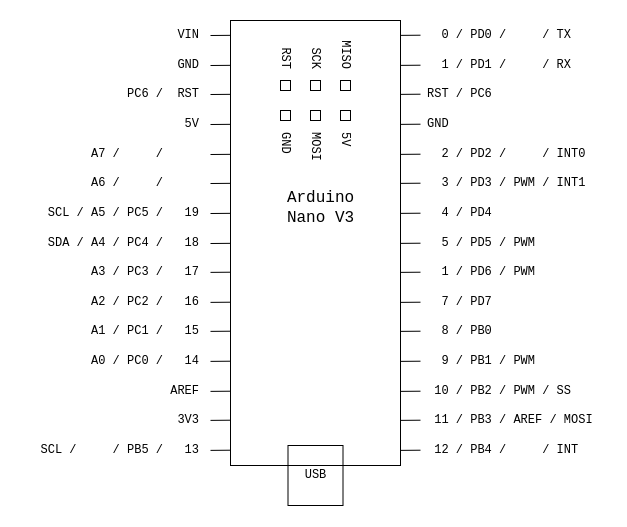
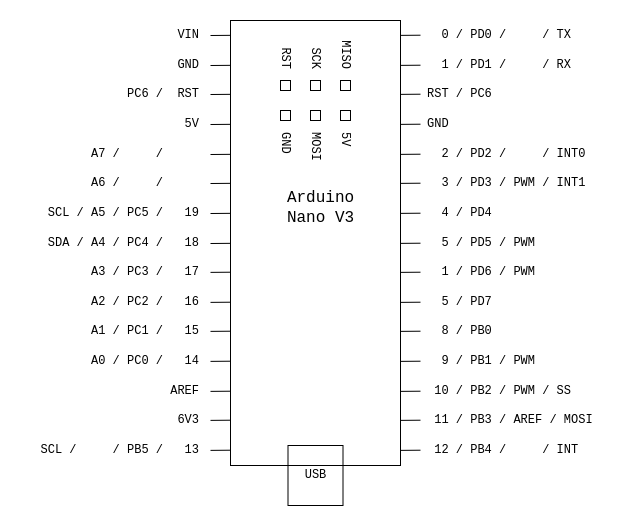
  <mxCell id="0" />
  <mxCell id="1" parent="0" />
  <mxCell id="2" value="" style="rounded=0;whiteSpace=wrap;html=1;fontFamily=Courier New;fillColor=none;" vertex="1" parent="1"><mxGeometry x="230" y="20" width="170" height="445" as="geometry" /></mxCell>
  <mxCell id="3" value="VIN" style="text;html=1;align=right;verticalAlign=middle;resizable=0;points=[];autosize=1;strokeColor=none;fillColor=none;fontFamily=Courier New;" vertex="1" parent="1"><mxGeometry x="150" y="20" width="50" height="30" as="geometry" /></mxCell>
  <mxCell id="4" value="GND" style="text;html=1;align=right;verticalAlign=middle;resizable=0;points=[];autosize=1;strokeColor=none;fillColor=none;fontFamily=Courier New;" vertex="1" parent="1"><mxGeometry x="150" y="50" width="50" height="30" as="geometry" /></mxCell>
  <mxCell id="5" value="PC6 /&amp;nbsp; RST" style="text;html=1;align=right;verticalAlign=middle;resizable=0;points=[];autosize=1;strokeColor=none;fillColor=none;fontFamily=Courier New;" vertex="1" parent="1"><mxGeometry x="100" y="79" width="100" height="30" as="geometry" /></mxCell>
  <mxCell id="6" value="5V" style="text;html=1;align=right;verticalAlign=middle;resizable=0;points=[];autosize=1;strokeColor=none;fillColor=none;fontFamily=Courier New;" vertex="1" parent="1"><mxGeometry x="160" y="109" width="40" height="30" as="geometry" /></mxCell>
  <mxCell id="7" value="A7 /&amp;nbsp; &amp;nbsp; &amp;nbsp;/&amp;nbsp; &amp;nbsp; &amp;nbsp;" style="text;html=1;align=right;verticalAlign=middle;resizable=0;points=[];autosize=1;strokeColor=none;fillColor=none;fontFamily=Courier New;" vertex="1" parent="1"><mxGeometry x="70" y="139" width="130" height="30" as="geometry" /></mxCell>
  <mxCell id="8" value="A6 /&amp;nbsp; &amp;nbsp; &amp;nbsp;/&amp;nbsp; &amp;nbsp; &amp;nbsp;" style="text;html=1;align=right;verticalAlign=middle;resizable=0;points=[];autosize=1;strokeColor=none;fillColor=none;fontFamily=Courier New;" vertex="1" parent="1"><mxGeometry x="70" y="168" width="130" height="30" as="geometry" /></mxCell>
  <mxCell id="9" value="SCL / A5 / PC5 /&amp;nbsp; &amp;nbsp;19" style="text;html=1;align=right;verticalAlign=middle;resizable=0;points=[];autosize=1;strokeColor=none;fillColor=none;fontFamily=Courier New;" vertex="1" parent="1"><mxGeometry x="30" y="198" width="170" height="30" as="geometry" /></mxCell>
  <mxCell id="10" value="SDA / A4 / PC4 /&amp;nbsp; &amp;nbsp;18" style="text;html=1;align=right;verticalAlign=middle;resizable=0;points=[];autosize=1;strokeColor=none;fillColor=none;fontFamily=Courier New;" vertex="1" parent="1"><mxGeometry x="30" y="228" width="170" height="30" as="geometry" /></mxCell>
  <mxCell id="11" value="A3 / PC3 /&amp;nbsp; &amp;nbsp;17" style="text;html=1;align=right;verticalAlign=middle;resizable=0;points=[];autosize=1;strokeColor=none;fillColor=none;fontFamily=Courier New;" vertex="1" parent="1"><mxGeometry x="70" y="257" width="130" height="30" as="geometry" /></mxCell>
  <mxCell id="12" value="A2 / PC2 /&amp;nbsp; &amp;nbsp;16" style="text;html=1;align=right;verticalAlign=middle;resizable=0;points=[];autosize=1;strokeColor=none;fillColor=none;fontFamily=Courier New;" vertex="1" parent="1"><mxGeometry x="70" y="287" width="130" height="30" as="geometry" /></mxCell>
  <mxCell id="13" value="A1 / PC1 /&amp;nbsp; &amp;nbsp;15" style="text;html=1;align=right;verticalAlign=middle;resizable=0;points=[];autosize=1;strokeColor=none;fillColor=none;fontFamily=Courier New;" vertex="1" parent="1"><mxGeometry x="70" y="316" width="130" height="30" as="geometry" /></mxCell>
  <mxCell id="14" value="A0 / PC0 /&amp;nbsp; &amp;nbsp;14" style="text;html=1;align=right;verticalAlign=middle;resizable=0;points=[];autosize=1;strokeColor=none;fillColor=none;fontFamily=Courier New;" vertex="1" parent="1"><mxGeometry x="70" y="346" width="130" height="30" as="geometry" /></mxCell>
  <mxCell id="15" value="AREF" style="text;html=1;align=right;verticalAlign=middle;resizable=0;points=[];autosize=1;strokeColor=none;fillColor=none;fontFamily=Courier New;" vertex="1" parent="1"><mxGeometry x="150" y="376" width="50" height="30" as="geometry" /></mxCell>
- <mxCell id="16" value="3V3" style="text;html=1;align=right;verticalAlign=middle;resizable=0;points=[];autosize=1;strokeColor=none;fillColor=none;fontFamily=Courier New;" vertex="1" parent="1"><mxGeometry x="150" y="405" width="50" height="30" as="geometry" /></mxCell>
+ <mxCell id="16" value="6V3" style="text;html=1;align=right;verticalAlign=middle;resizable=0;points=[];autosize=1;strokeColor=none;fillColor=none;fontFamily=Courier New;" vertex="1" parent="1"><mxGeometry x="150" y="405" width="50" height="30" as="geometry" /></mxCell>
  <mxCell id="17" value="SCL /&amp;nbsp; &amp;nbsp; &amp;nbsp;/ PB5 /&amp;nbsp; &amp;nbsp;13" style="text;html=1;align=right;verticalAlign=middle;resizable=0;points=[];autosize=1;strokeColor=none;fillColor=none;fontFamily=Courier New;" vertex="1" parent="1"><mxGeometry x="20" y="435" width="180" height="30" as="geometry" /></mxCell>
  <mxCell id="18" value="&amp;nbsp; 0 / PD0 /&amp;nbsp; &amp;nbsp; &amp;nbsp;/ TX" style="text;html=1;align=left;verticalAlign=middle;resizable=0;points=[];autosize=1;strokeColor=none;fillColor=none;fontFamily=Courier New;" vertex="1" parent="1"><mxGeometry x="425" y="20" width="170" height="30" as="geometry" /></mxCell>
  <mxCell id="19" value="&amp;nbsp; 1 / PD1 /&amp;nbsp; &amp;nbsp; &amp;nbsp;/ RX" style="text;html=1;align=left;verticalAlign=middle;resizable=0;points=[];autosize=1;strokeColor=none;fillColor=none;fontFamily=Courier New;" vertex="1" parent="1"><mxGeometry x="425" y="50" width="170" height="30" as="geometry" /></mxCell>
  <mxCell id="20" value="RST / PC6" style="text;html=1;align=left;verticalAlign=middle;resizable=0;points=[];autosize=1;strokeColor=none;fillColor=none;fontFamily=Courier New;" vertex="1" parent="1"><mxGeometry x="425" y="79" width="90" height="30" as="geometry" /></mxCell>
  <mxCell id="21" value="GND" style="text;html=1;align=left;verticalAlign=middle;resizable=0;points=[];autosize=1;strokeColor=none;fillColor=none;fontFamily=Courier New;" vertex="1" parent="1"><mxGeometry x="425" y="109" width="50" height="30" as="geometry" /></mxCell>
  <mxCell id="22" value="&amp;nbsp; 2 / PD2 /&amp;nbsp; &amp;nbsp; &amp;nbsp;/ INT0" style="text;html=1;align=left;verticalAlign=middle;resizable=0;points=[];autosize=1;strokeColor=none;fillColor=none;fontFamily=Courier New;" vertex="1" parent="1"><mxGeometry x="425" y="139" width="180" height="30" as="geometry" /></mxCell>
  <mxCell id="23" value="&amp;nbsp; 3 / PD3 / PWM / INT1" style="text;html=1;align=left;verticalAlign=middle;resizable=0;points=[];autosize=1;strokeColor=none;fillColor=none;fontFamily=Courier New;" vertex="1" parent="1"><mxGeometry x="425" y="168" width="180" height="30" as="geometry" /></mxCell>
  <mxCell id="24" value="&amp;nbsp; 4 / PD4" style="text;html=1;align=left;verticalAlign=middle;resizable=0;points=[];autosize=1;strokeColor=none;fillColor=none;fontFamily=Courier New;" vertex="1" parent="1"><mxGeometry x="425" y="198" width="90" height="30" as="geometry" /></mxCell>
  <mxCell id="25" value="&amp;nbsp; 5 / PD5 / PWM" style="text;html=1;align=left;verticalAlign=middle;resizable=0;points=[];autosize=1;strokeColor=none;fillColor=none;fontFamily=Courier New;" vertex="1" parent="1"><mxGeometry x="425" y="228" width="130" height="30" as="geometry" /></mxCell>
  <mxCell id="26" value="&amp;nbsp; 1 / PD6 / PWM" style="text;html=1;align=left;verticalAlign=middle;resizable=0;points=[];autosize=1;strokeColor=none;fillColor=none;fontFamily=Courier New;" vertex="1" parent="1"><mxGeometry x="425" y="257" width="130" height="30" as="geometry" /></mxCell>
- <mxCell id="27" value="&amp;nbsp; 7 / PD7" style="text;html=1;align=left;verticalAlign=middle;resizable=0;points=[];autosize=1;strokeColor=none;fillColor=none;fontFamily=Courier New;" vertex="1" parent="1"><mxGeometry x="425" y="287" width="90" height="30" as="geometry" /></mxCell>
+ <mxCell id="27" value="&amp;nbsp; 5 / PD7" style="text;html=1;align=left;verticalAlign=middle;resizable=0;points=[];autosize=1;strokeColor=none;fillColor=none;fontFamily=Courier New;" vertex="1" parent="1"><mxGeometry x="425" y="287" width="90" height="30" as="geometry" /></mxCell>
  <mxCell id="28" value="&amp;nbsp; 8 / PB0" style="text;html=1;align=left;verticalAlign=middle;resizable=0;points=[];autosize=1;strokeColor=none;fillColor=none;fontFamily=Courier New;" vertex="1" parent="1"><mxGeometry x="425" y="316" width="90" height="30" as="geometry" /></mxCell>
  <mxCell id="29" value="&amp;nbsp; 9 / PB1 / PWM" style="text;html=1;align=left;verticalAlign=middle;resizable=0;points=[];autosize=1;strokeColor=none;fillColor=none;fontFamily=Courier New;" vertex="1" parent="1"><mxGeometry x="425" y="346" width="130" height="30" as="geometry" /></mxCell>
  <mxCell id="30" value="&amp;nbsp;10 / PB2 / PWM / SS" style="text;html=1;align=left;verticalAlign=middle;resizable=0;points=[];autosize=1;strokeColor=none;fillColor=none;fontFamily=Courier New;" vertex="1" parent="1"><mxGeometry x="425" y="376" width="170" height="30" as="geometry" /></mxCell>
  <mxCell id="31" value="&amp;nbsp;11 / PB3 / AREF / MOSI" style="text;html=1;align=left;verticalAlign=middle;resizable=0;points=[];autosize=1;strokeColor=none;fillColor=none;fontFamily=Courier New;" vertex="1" parent="1"><mxGeometry x="425" y="405" width="180" height="30" as="geometry" /></mxCell>
  <mxCell id="32" value="&amp;nbsp;12 / PB4 /&amp;nbsp; &amp;nbsp; &amp;nbsp;/ INT" style="text;html=1;align=left;verticalAlign=middle;resizable=0;points=[];autosize=1;strokeColor=none;fillColor=none;fontFamily=Courier New;" vertex="1" parent="1"><mxGeometry x="425" y="435" width="180" height="30" as="geometry" /></mxCell>
  <mxCell id="33" value="&lt;font style=&quot;font-size: 16px;&quot;&gt;Arduino&lt;br&gt;Nano V3&lt;/font&gt;" style="text;html=1;align=center;verticalAlign=middle;resizable=0;points=[];autosize=1;strokeColor=none;fillColor=none;fontFamily=Courier New;" vertex="1" parent="1"><mxGeometry x="275" y="182.5" width="90" height="50" as="geometry" /></mxCell>
  <mxCell id="34" value="USB" style="rounded=0;whiteSpace=wrap;html=1;fontFamily=Courier New;fillColor=none;" vertex="1" parent="1"><mxGeometry x="287.5" y="445" width="55" height="60" as="geometry" /></mxCell>
  <mxCell id="35" value="" style="endArrow=none;html=1;fontFamily=Courier New;" edge="1" parent="1"><mxGeometry width="50" height="50" relative="1" as="geometry"><mxPoint x="210" y="35" as="sourcePoint" /><mxPoint x="230" y="34.83" as="targetPoint" /></mxGeometry></mxCell>
  <mxCell id="36" value="" style="endArrow=none;html=1;fontFamily=Courier New;" edge="1" parent="1"><mxGeometry width="50" height="50" relative="1" as="geometry"><mxPoint x="210" y="65" as="sourcePoint" /><mxPoint x="230" y="64.83" as="targetPoint" /></mxGeometry></mxCell>
  <mxCell id="37" value="" style="endArrow=none;html=1;fontFamily=Courier New;" edge="1" parent="1"><mxGeometry width="50" height="50" relative="1" as="geometry"><mxPoint x="210" y="94" as="sourcePoint" /><mxPoint x="230" y="93.83" as="targetPoint" /></mxGeometry></mxCell>
  <mxCell id="38" value="" style="endArrow=none;html=1;fontFamily=Courier New;" edge="1" parent="1"><mxGeometry width="50" height="50" relative="1" as="geometry"><mxPoint x="210" y="124" as="sourcePoint" /><mxPoint x="230" y="123.83" as="targetPoint" /></mxGeometry></mxCell>
  <mxCell id="39" value="" style="endArrow=none;html=1;fontFamily=Courier New;" edge="1" parent="1"><mxGeometry width="50" height="50" relative="1" as="geometry"><mxPoint x="210" y="154" as="sourcePoint" /><mxPoint x="230" y="153.83" as="targetPoint" /></mxGeometry></mxCell>
  <mxCell id="40" value="" style="endArrow=none;html=1;fontFamily=Courier New;" edge="1" parent="1"><mxGeometry width="50" height="50" relative="1" as="geometry"><mxPoint x="210" y="183" as="sourcePoint" /><mxPoint x="230" y="182.83" as="targetPoint" /></mxGeometry></mxCell>
  <mxCell id="41" value="" style="endArrow=none;html=1;fontFamily=Courier New;" edge="1" parent="1"><mxGeometry width="50" height="50" relative="1" as="geometry"><mxPoint x="210" y="213" as="sourcePoint" /><mxPoint x="230" y="212.83" as="targetPoint" /></mxGeometry></mxCell>
  <mxCell id="42" value="" style="endArrow=none;html=1;fontFamily=Courier New;" edge="1" parent="1"><mxGeometry width="50" height="50" relative="1" as="geometry"><mxPoint x="210" y="243" as="sourcePoint" /><mxPoint x="230" y="242.83" as="targetPoint" /></mxGeometry></mxCell>
  <mxCell id="43" value="" style="endArrow=none;html=1;fontFamily=Courier New;" edge="1" parent="1"><mxGeometry width="50" height="50" relative="1" as="geometry"><mxPoint x="210" y="271.88" as="sourcePoint" /><mxPoint x="230" y="271.71" as="targetPoint" /></mxGeometry></mxCell>
  <mxCell id="44" value="" style="endArrow=none;html=1;fontFamily=Courier New;" edge="1" parent="1"><mxGeometry width="50" height="50" relative="1" as="geometry"><mxPoint x="210" y="301.88" as="sourcePoint" /><mxPoint x="230" y="301.71" as="targetPoint" /></mxGeometry></mxCell>
  <mxCell id="45" value="" style="endArrow=none;html=1;fontFamily=Courier New;" edge="1" parent="1"><mxGeometry width="50" height="50" relative="1" as="geometry"><mxPoint x="210" y="330.88" as="sourcePoint" /><mxPoint x="230" y="330.71" as="targetPoint" /></mxGeometry></mxCell>
  <mxCell id="46" value="" style="endArrow=none;html=1;fontFamily=Courier New;" edge="1" parent="1"><mxGeometry width="50" height="50" relative="1" as="geometry"><mxPoint x="400" y="449.88" as="sourcePoint" /><mxPoint x="420" y="449.71" as="targetPoint" /></mxGeometry></mxCell>
  <mxCell id="47" value="" style="endArrow=none;html=1;fontFamily=Courier New;" edge="1" parent="1"><mxGeometry width="50" height="50" relative="1" as="geometry"><mxPoint x="210" y="449.88" as="sourcePoint" /><mxPoint x="230" y="449.71" as="targetPoint" /></mxGeometry></mxCell>
  <mxCell id="48" value="" style="endArrow=none;html=1;fontFamily=Courier New;" edge="1" parent="1"><mxGeometry width="50" height="50" relative="1" as="geometry"><mxPoint x="210" y="419.88" as="sourcePoint" /><mxPoint x="230" y="419.71" as="targetPoint" /></mxGeometry></mxCell>
  <mxCell id="49" value="" style="endArrow=none;html=1;fontFamily=Courier New;" edge="1" parent="1"><mxGeometry width="50" height="50" relative="1" as="geometry"><mxPoint x="210" y="390.88" as="sourcePoint" /><mxPoint x="230" y="390.71" as="targetPoint" /></mxGeometry></mxCell>
  <mxCell id="50" value="" style="endArrow=none;html=1;fontFamily=Courier New;" edge="1" parent="1"><mxGeometry width="50" height="50" relative="1" as="geometry"><mxPoint x="210" y="360.88" as="sourcePoint" /><mxPoint x="230" y="360.71" as="targetPoint" /></mxGeometry></mxCell>
  <mxCell id="51" value="" style="endArrow=none;html=1;fontFamily=Courier New;" edge="1" parent="1"><mxGeometry width="50" height="50" relative="1" as="geometry"><mxPoint x="400" y="419.88" as="sourcePoint" /><mxPoint x="420" y="419.71" as="targetPoint" /></mxGeometry></mxCell>
  <mxCell id="52" value="" style="endArrow=none;html=1;fontFamily=Courier New;" edge="1" parent="1"><mxGeometry width="50" height="50" relative="1" as="geometry"><mxPoint x="400" y="390.88" as="sourcePoint" /><mxPoint x="420" y="390.71" as="targetPoint" /></mxGeometry></mxCell>
  <mxCell id="53" value="" style="endArrow=none;html=1;fontFamily=Courier New;" edge="1" parent="1"><mxGeometry width="50" height="50" relative="1" as="geometry"><mxPoint x="400" y="360.88" as="sourcePoint" /><mxPoint x="420" y="360.71" as="targetPoint" /></mxGeometry></mxCell>
  <mxCell id="54" value="" style="endArrow=none;html=1;fontFamily=Courier New;" edge="1" parent="1"><mxGeometry width="50" height="50" relative="1" as="geometry"><mxPoint x="400" y="330.88" as="sourcePoint" /><mxPoint x="420" y="330.71" as="targetPoint" /></mxGeometry></mxCell>
  <mxCell id="55" value="" style="endArrow=none;html=1;fontFamily=Courier New;" edge="1" parent="1"><mxGeometry width="50" height="50" relative="1" as="geometry"><mxPoint x="400" y="34.88" as="sourcePoint" /><mxPoint x="420" y="34.71" as="targetPoint" /></mxGeometry></mxCell>
  <mxCell id="56" value="" style="endArrow=none;html=1;fontFamily=Courier New;" edge="1" parent="1"><mxGeometry width="50" height="50" relative="1" as="geometry"><mxPoint x="400" y="64.88" as="sourcePoint" /><mxPoint x="420" y="64.71" as="targetPoint" /></mxGeometry></mxCell>
  <mxCell id="57" value="" style="endArrow=none;html=1;fontFamily=Courier New;" edge="1" parent="1"><mxGeometry width="50" height="50" relative="1" as="geometry"><mxPoint x="400" y="93.88" as="sourcePoint" /><mxPoint x="420" y="93.71" as="targetPoint" /></mxGeometry></mxCell>
  <mxCell id="58" value="" style="endArrow=none;html=1;fontFamily=Courier New;" edge="1" parent="1"><mxGeometry width="50" height="50" relative="1" as="geometry"><mxPoint x="400" y="153.88" as="sourcePoint" /><mxPoint x="420" y="153.71" as="targetPoint" /></mxGeometry></mxCell>
  <mxCell id="59" value="" style="endArrow=none;html=1;fontFamily=Courier New;" edge="1" parent="1"><mxGeometry width="50" height="50" relative="1" as="geometry"><mxPoint x="400" y="182.88" as="sourcePoint" /><mxPoint x="420" y="182.71" as="targetPoint" /></mxGeometry></mxCell>
  <mxCell id="60" value="" style="endArrow=none;html=1;fontFamily=Courier New;" edge="1" parent="1"><mxGeometry width="50" height="50" relative="1" as="geometry"><mxPoint x="400" y="123.88" as="sourcePoint" /><mxPoint x="420" y="123.71" as="targetPoint" /></mxGeometry></mxCell>
  <mxCell id="61" value="" style="endArrow=none;html=1;fontFamily=Courier New;" edge="1" parent="1"><mxGeometry width="50" height="50" relative="1" as="geometry"><mxPoint x="400" y="212.88" as="sourcePoint" /><mxPoint x="420" y="212.71" as="targetPoint" /></mxGeometry></mxCell>
  <mxCell id="62" value="" style="endArrow=none;html=1;fontFamily=Courier New;" edge="1" parent="1"><mxGeometry width="50" height="50" relative="1" as="geometry"><mxPoint x="400" y="242.88" as="sourcePoint" /><mxPoint x="420" y="242.71" as="targetPoint" /></mxGeometry></mxCell>
  <mxCell id="63" value="" style="endArrow=none;html=1;fontFamily=Courier New;" edge="1" parent="1"><mxGeometry width="50" height="50" relative="1" as="geometry"><mxPoint x="400" y="271.88" as="sourcePoint" /><mxPoint x="420" y="271.71" as="targetPoint" /></mxGeometry></mxCell>
  <mxCell id="64" value="" style="endArrow=none;html=1;fontFamily=Courier New;" edge="1" parent="1"><mxGeometry width="50" height="50" relative="1" as="geometry"><mxPoint x="400" y="301.88" as="sourcePoint" /><mxPoint x="420" y="301.71" as="targetPoint" /></mxGeometry></mxCell>
  <mxCell id="65" value="" style="group;rotation=90;" vertex="1" connectable="0" parent="1"><mxGeometry x="235" y="55" width="160" height="90" as="geometry" /></mxCell>
  <mxCell id="66" value="" style="rounded=0;whiteSpace=wrap;html=1;fontFamily=Courier New;rotation=90;fillColor=none;" vertex="1" parent="65"><mxGeometry x="105" y="25" width="10" height="10" as="geometry" /></mxCell>
  <mxCell id="67" value="MISO" style="text;html=1;align=right;verticalAlign=middle;resizable=0;points=[];autosize=1;strokeColor=none;fillColor=none;fontFamily=Courier New;rotation=90;" vertex="1" parent="65"><mxGeometry x="85" y="-25" width="50" height="30" as="geometry" /></mxCell>
  <mxCell id="68" value="" style="rounded=0;whiteSpace=wrap;html=1;fontFamily=Courier New;rotation=90;fillColor=none;" vertex="1" parent="65"><mxGeometry x="75" y="25" width="10" height="10" as="geometry" /></mxCell>
  <mxCell id="69" value="SCK" style="text;html=1;align=right;verticalAlign=middle;resizable=0;points=[];autosize=1;strokeColor=none;fillColor=none;fontFamily=Courier New;rotation=90;" vertex="1" parent="65"><mxGeometry x="55" y="-25" width="50" height="30" as="geometry" /></mxCell>
  <mxCell id="70" value="" style="rounded=0;whiteSpace=wrap;html=1;fontFamily=Courier New;rotation=90;fillColor=none;" vertex="1" parent="65"><mxGeometry x="45" y="25" width="10" height="10" as="geometry" /></mxCell>
  <mxCell id="71" value="RST" style="text;html=1;align=right;verticalAlign=middle;resizable=0;points=[];autosize=1;strokeColor=none;fillColor=none;fontFamily=Courier New;rotation=90;" vertex="1" parent="65"><mxGeometry x="25" y="-25" width="50" height="30" as="geometry" /></mxCell>
  <mxCell id="72" value="" style="rounded=0;whiteSpace=wrap;html=1;fontFamily=Courier New;rotation=90;fillColor=none;" vertex="1" parent="65"><mxGeometry x="105" y="55" width="10" height="10" as="geometry" /></mxCell>
  <mxCell id="73" value="" style="rounded=0;whiteSpace=wrap;html=1;fontFamily=Courier New;rotation=90;fillColor=none;" vertex="1" parent="65"><mxGeometry x="75" y="55" width="10" height="10" as="geometry" /></mxCell>
  <mxCell id="74" value="" style="rounded=0;whiteSpace=wrap;html=1;fontFamily=Courier New;rotation=90;fillColor=none;" vertex="1" parent="65"><mxGeometry x="45" y="55" width="10" height="10" as="geometry" /></mxCell>
  <mxCell id="75" value="5V" style="text;html=1;align=left;verticalAlign=middle;resizable=0;points=[];autosize=1;strokeColor=none;fillColor=none;fontFamily=Courier New;rotation=90;" vertex="1" parent="65"><mxGeometry x="90" y="80" width="40" height="30" as="geometry" /></mxCell>
  <mxCell id="76" value="MOSI" style="text;html=1;align=left;verticalAlign=middle;resizable=0;points=[];autosize=1;strokeColor=none;fillColor=none;fontFamily=Courier New;rotation=90;" vertex="1" parent="65"><mxGeometry x="55" y="85" width="50" height="30" as="geometry" /></mxCell>
  <mxCell id="77" value="GND" style="text;html=1;align=left;verticalAlign=middle;resizable=0;points=[];autosize=1;strokeColor=none;fillColor=none;fontFamily=Courier New;rotation=90;" vertex="1" parent="65"><mxGeometry x="25" y="85" width="50" height="30" as="geometry" /></mxCell>
